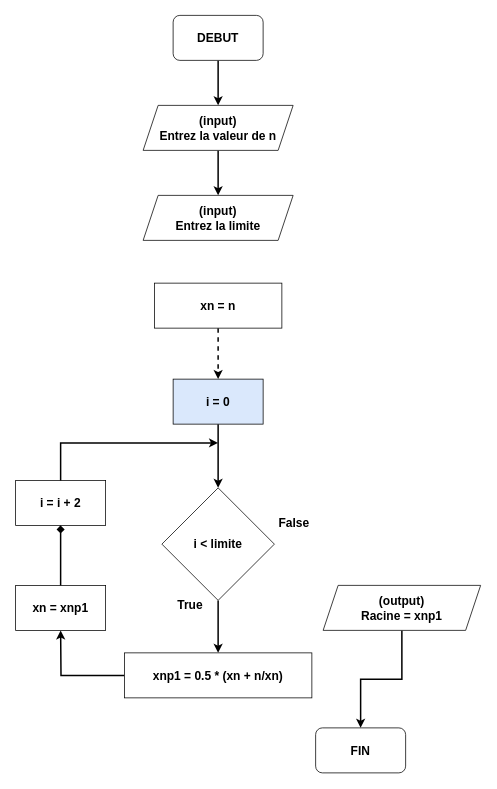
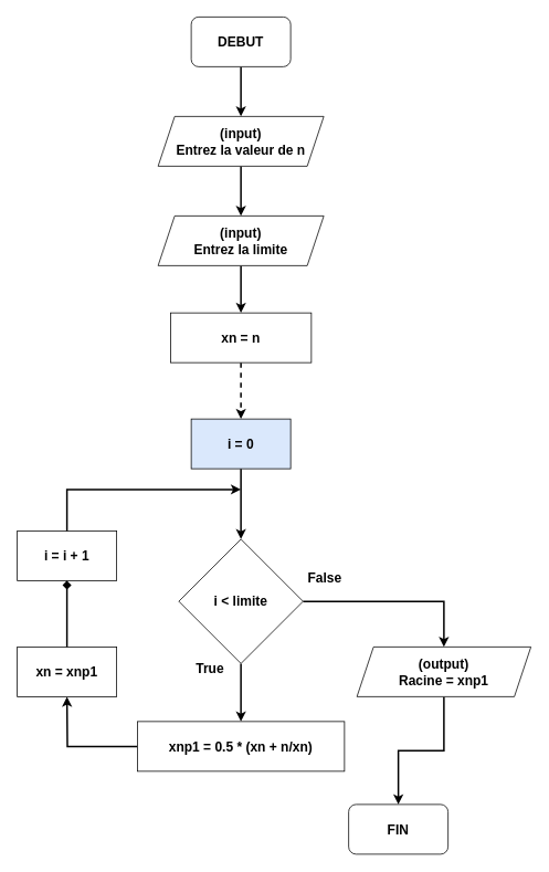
  <mxCell id="0" />
  <mxCell id="1" parent="0" />
  <mxCell id="2" style="edgeStyle=orthogonalEdgeStyle;rounded=0;orthogonalLoop=1;jettySize=auto;html=1;exitX=0.5;exitY=1;exitDx=0;exitDy=0;fontSize=16;strokeWidth=2;" parent="1" source="3" target="5" edge="1"><mxGeometry relative="1" as="geometry" /></mxCell>
  <mxCell id="3" value="&lt;font style=&quot;font-size: 16px;&quot;&gt;&lt;b&gt;DEBUT&lt;/b&gt;&lt;/font&gt;" style="rounded=1;whiteSpace=wrap;html=1;" parent="1" vertex="1"><mxGeometry x="230" y="20" width="120" height="60" as="geometry" /></mxCell>
  <mxCell id="4" style="edgeStyle=orthogonalEdgeStyle;rounded=0;orthogonalLoop=1;jettySize=auto;html=1;exitX=0.5;exitY=1;exitDx=0;exitDy=0;entryX=0.5;entryY=0;entryDx=0;entryDy=0;fontSize=16;strokeWidth=2;" parent="1" source="5" target="7" edge="1"><mxGeometry relative="1" as="geometry" /></mxCell>
  <mxCell id="5" value="&lt;b&gt;(input)&lt;br&gt;Entrez la valeur de n&lt;/b&gt;" style="shape=parallelogram;perimeter=parallelogramPerimeter;whiteSpace=wrap;html=1;fixedSize=1;fontSize=16;" parent="1" vertex="1"><mxGeometry x="190" y="140" width="200" height="60" as="geometry" /></mxCell>
+ <mxCell id="6" style="edgeStyle=orthogonalEdgeStyle;rounded=0;orthogonalLoop=1;jettySize=auto;html=1;exitX=0.5;exitY=1;exitDx=0;exitDy=0;strokeWidth=2;fontSize=16;" parent="1" source="7" target="9" edge="1"><mxGeometry relative="1" as="geometry" /></mxCell>
  <mxCell id="7" value="&lt;b&gt;(input)&lt;br&gt;Entrez la limite&lt;/b&gt;" style="shape=parallelogram;perimeter=parallelogramPerimeter;whiteSpace=wrap;html=1;fixedSize=1;fontSize=16;" parent="1" vertex="1"><mxGeometry x="190" y="260" width="200" height="60" as="geometry" /></mxCell>
  <mxCell id="8" style="edgeStyle=orthogonalEdgeStyle;rounded=0;orthogonalLoop=1;jettySize=auto;html=1;exitX=0.5;exitY=1;exitDx=0;exitDy=0;entryX=0.5;entryY=0;entryDx=0;entryDy=0;strokeWidth=2;fontSize=16;dashed=1;" parent="1" source="9" target="11" edge="1"><mxGeometry relative="1" as="geometry" /></mxCell>
  <mxCell id="9" value="&lt;b&gt;xn = n&lt;/b&gt;" style="rounded=0;whiteSpace=wrap;html=1;fontSize=16;" parent="1" vertex="1"><mxGeometry x="205" y="377" width="170" height="60" as="geometry" /></mxCell>
  <mxCell id="10" style="edgeStyle=orthogonalEdgeStyle;rounded=0;orthogonalLoop=1;jettySize=auto;html=1;exitX=0.5;exitY=1;exitDx=0;exitDy=0;strokeWidth=2;fontSize=16;" parent="1" source="11" target="14" edge="1"><mxGeometry relative="1" as="geometry" /></mxCell>
  <mxCell id="11" value="&lt;b&gt;i = 0&lt;/b&gt;" style="rounded=0;whiteSpace=wrap;html=1;fontSize=16;fillColor=#dae8fc;" parent="1" vertex="1"><mxGeometry x="230" y="505" width="120" height="60" as="geometry" /></mxCell>
  <mxCell id="12" style="edgeStyle=orthogonalEdgeStyle;rounded=0;orthogonalLoop=1;jettySize=auto;html=1;exitX=0.5;exitY=1;exitDx=0;exitDy=0;entryX=0.5;entryY=0;entryDx=0;entryDy=0;strokeWidth=2;fontSize=16;" parent="1" source="14" target="16" edge="1"><mxGeometry relative="1" as="geometry" /></mxCell>
+ <mxCell id="13" style="edgeStyle=orthogonalEdgeStyle;rounded=0;orthogonalLoop=1;jettySize=auto;html=1;exitX=1;exitY=0.5;exitDx=0;exitDy=0;entryX=0.5;entryY=0;entryDx=0;entryDy=0;strokeWidth=2;fontSize=16;" parent="1" source="14" target="21" edge="1"><mxGeometry relative="1" as="geometry" /></mxCell>
  <mxCell id="14" value="&lt;b&gt;i &amp;lt; limite&lt;/b&gt;" style="rhombus;whiteSpace=wrap;html=1;fontSize=16;" parent="1" vertex="1"><mxGeometry x="215" y="650" width="150" height="150" as="geometry" /></mxCell>
  <mxCell id="15" style="edgeStyle=orthogonalEdgeStyle;rounded=0;orthogonalLoop=1;jettySize=auto;html=1;exitX=0;exitY=0.5;exitDx=0;exitDy=0;strokeWidth=2;fontSize=16;" parent="1" source="16" edge="1"><mxGeometry relative="1" as="geometry"><mxPoint x="80" y="840" as="targetPoint" /></mxGeometry></mxCell>
  <mxCell id="16" value="&lt;b&gt;xnp1 = 0.5 * (xn + n/xn)&lt;/b&gt;" style="rounded=0;whiteSpace=wrap;html=1;fontSize=16;" parent="1" vertex="1"><mxGeometry x="165" y="870" width="250" height="60" as="geometry" /></mxCell>
- <mxCell id="17" value="&lt;b&gt;i = i + 2&lt;/b&gt;" style="rounded=0;whiteSpace=wrap;html=1;fontSize=16;" parent="1" vertex="1"><mxGeometry x="20" y="640" width="120" height="60" as="geometry" /></mxCell>
+ <mxCell id="17" value="&lt;b&gt;i = i + 1&lt;/b&gt;" style="rounded=0;whiteSpace=wrap;html=1;fontSize=16;" parent="1" vertex="1"><mxGeometry x="20" y="640" width="120" height="60" as="geometry" /></mxCell>
  <mxCell id="18" value="" style="endArrow=classic;html=1;rounded=0;strokeWidth=2;fontSize=16;exitX=0.5;exitY=0;exitDx=0;exitDy=0;" parent="1" source="17" edge="1"><mxGeometry width="50" height="50" relative="1" as="geometry"><mxPoint x="290" y="820" as="sourcePoint" /><mxPoint x="290" y="590" as="targetPoint" /><Array as="points"><mxPoint x="80" y="590" /></Array></mxGeometry></mxCell>
  <mxCell id="19" value="&lt;font style=&quot;font-size: 16px;&quot;&gt;&lt;b&gt;FIN&lt;/b&gt;&lt;/font&gt;" style="rounded=1;whiteSpace=wrap;html=1;" parent="1" vertex="1"><mxGeometry x="420" y="970" width="120" height="60" as="geometry" /></mxCell>
  <mxCell id="20" style="edgeStyle=orthogonalEdgeStyle;rounded=0;orthogonalLoop=1;jettySize=auto;html=1;entryX=0.5;entryY=0;entryDx=0;entryDy=0;strokeWidth=2;fontSize=16;" parent="1" source="21" target="19" edge="1"><mxGeometry relative="1" as="geometry" /></mxCell>
  <mxCell id="21" value="&lt;b&gt;(output)&lt;br&gt;Racine = xnp1&lt;/b&gt;" style="shape=parallelogram;perimeter=parallelogramPerimeter;whiteSpace=wrap;html=1;fixedSize=1;fontSize=16;" parent="1" vertex="1"><mxGeometry x="430" y="780" width="210" height="60" as="geometry" /></mxCell>
  <mxCell id="22" value="False" style="text;strokeColor=none;fillColor=none;align=left;verticalAlign=middle;spacingLeft=4;spacingRight=4;overflow=hidden;points=[[0,0.5],[1,0.5]];portConstraint=eastwest;rotatable=0;fontSize=16;fontStyle=1" parent="1" vertex="1"><mxGeometry x="365" y="680" width="80" height="30" as="geometry" /></mxCell>
  <mxCell id="23" value="True" style="text;strokeColor=none;fillColor=none;align=left;verticalAlign=middle;spacingLeft=4;spacingRight=4;overflow=hidden;points=[[0,0.5],[1,0.5]];portConstraint=eastwest;rotatable=0;fontSize=16;fontStyle=1" parent="1" vertex="1"><mxGeometry x="230" y="790" width="80" height="30" as="geometry" /></mxCell>
  <mxCell id="24" value="&lt;b&gt;xn = xnp1&lt;/b&gt;" style="rounded=0;whiteSpace=wrap;html=1;fontSize=16;" vertex="1" parent="1"><mxGeometry x="20" y="780" width="120" height="60" as="geometry" /></mxCell>
  <mxCell id="25" style="edgeStyle=orthogonalEdgeStyle;rounded=0;orthogonalLoop=1;jettySize=auto;html=1;exitX=0.5;exitY=0;exitDx=0;exitDy=0;entryX=0.5;entryY=1;entryDx=0;entryDy=0;strokeWidth=2;fontSize=16;endArrow=diamond;" edge="1" parent="1" source="24" target="17"><mxGeometry relative="1" as="geometry"><mxPoint x="300" y="810" as="sourcePoint" /><mxPoint x="300" y="880" as="targetPoint" /></mxGeometry></mxCell>
